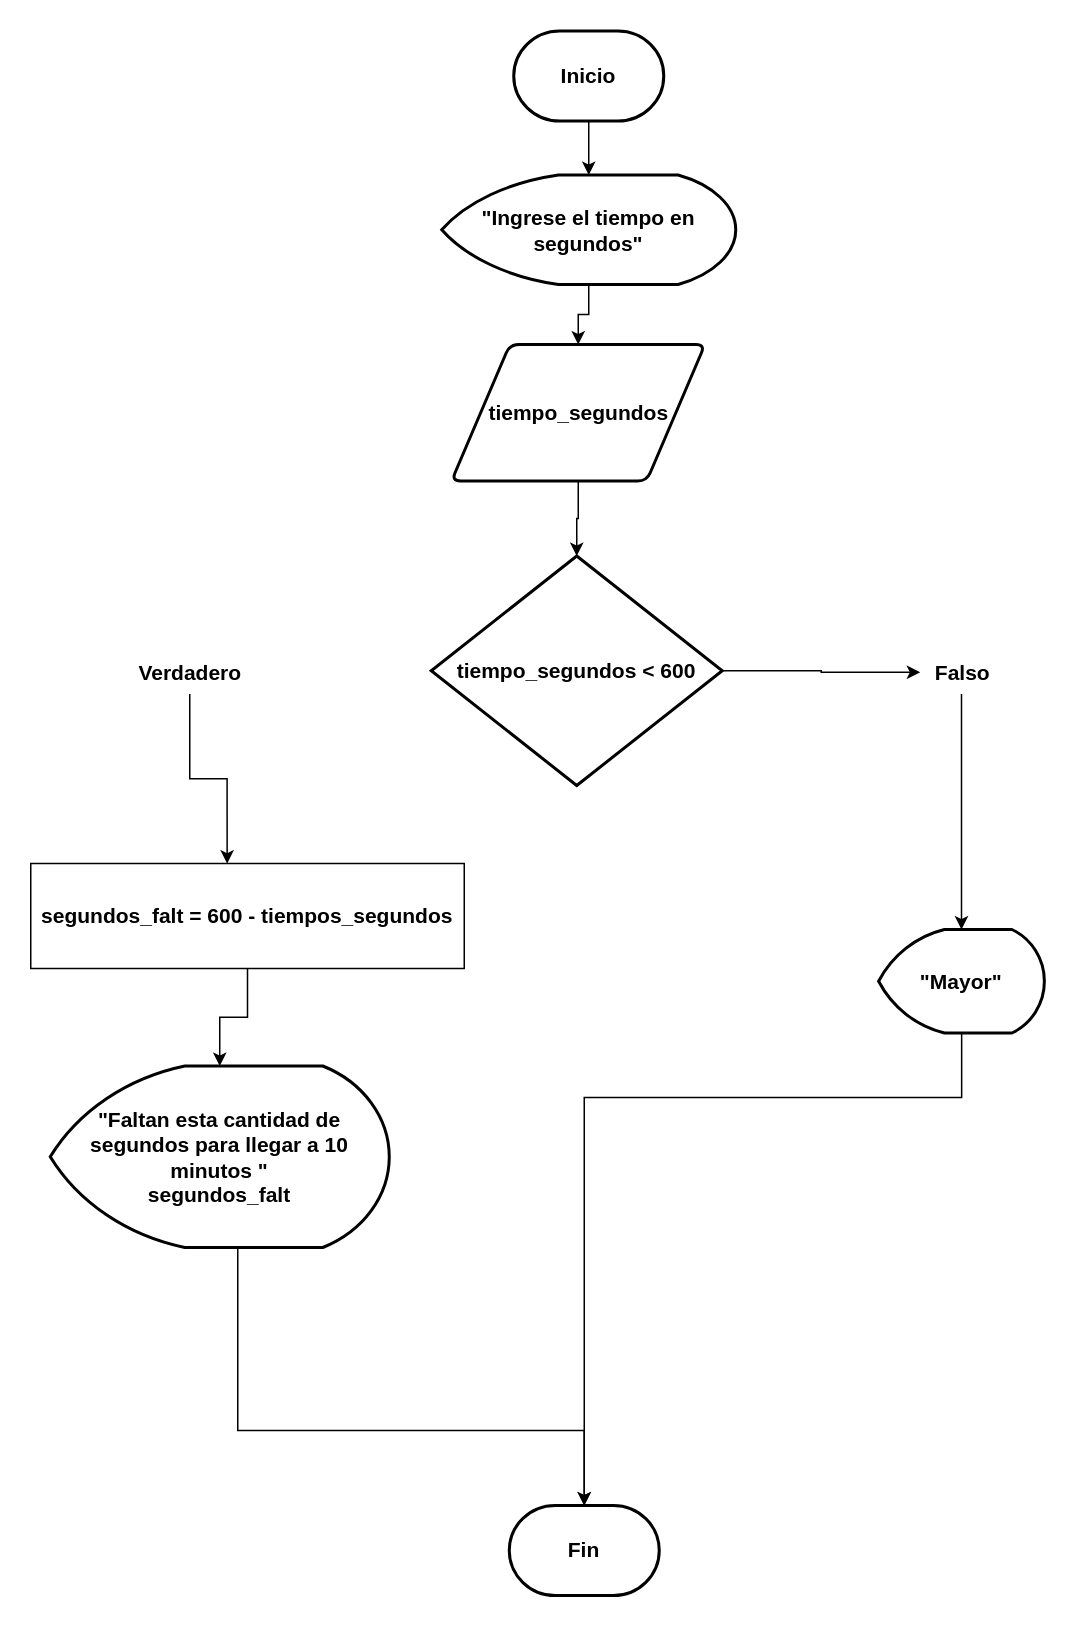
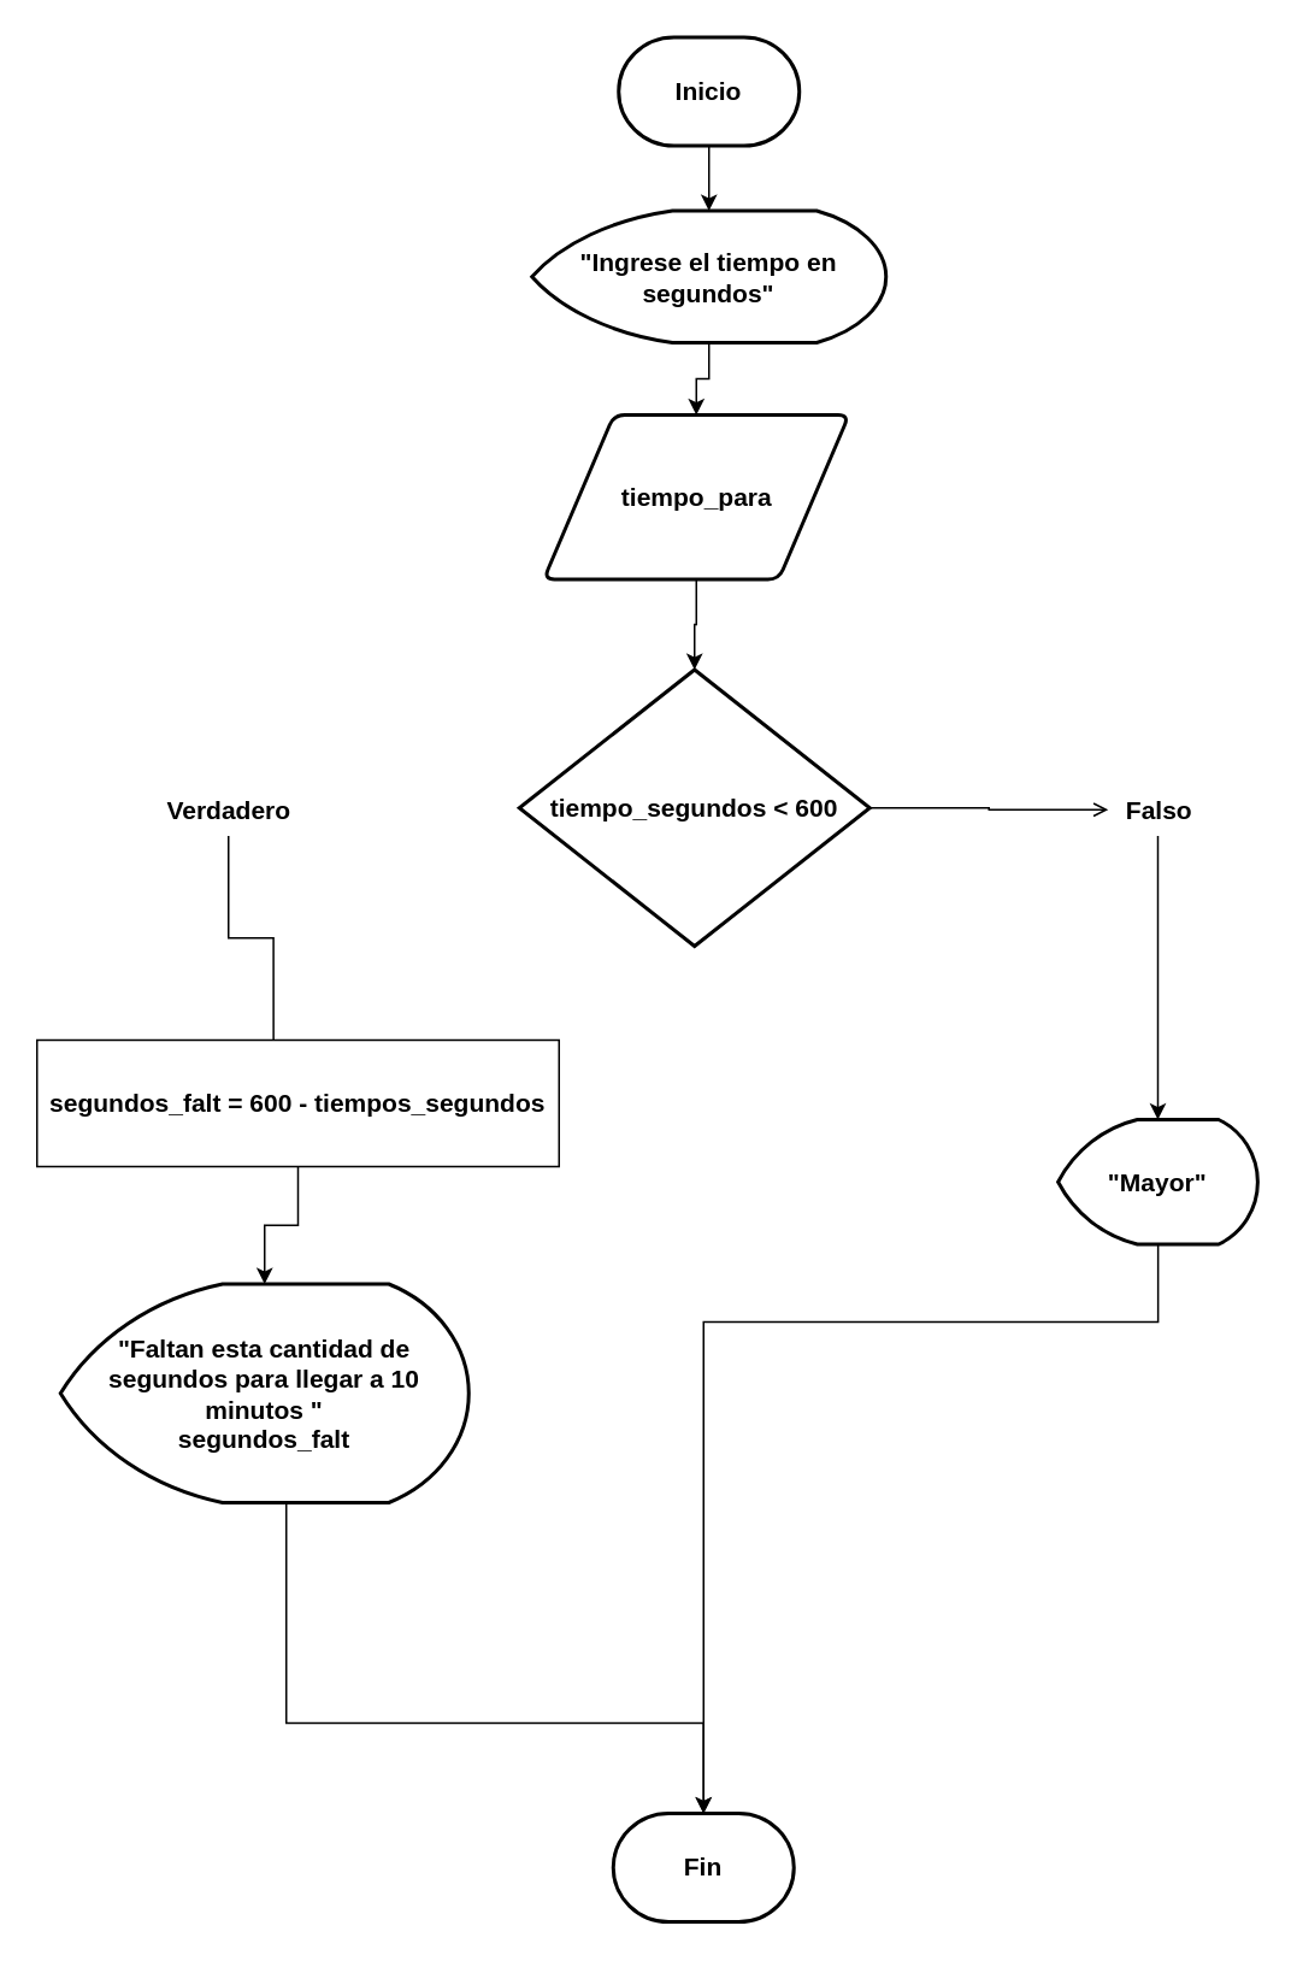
  <mxCell id="0" />
  <mxCell id="1" parent="0" />
  <mxCell id="2" value="" style="edgeStyle=orthogonalEdgeStyle;rounded=0;orthogonalLoop=1;jettySize=auto;html=1;" parent="1" source="3" target="6" edge="1"><mxGeometry relative="1" as="geometry" /></mxCell>
  <mxCell id="3" value="&lt;b&gt;&lt;font style=&quot;font-size: 14px;&quot;&gt;Inicio&lt;/font&gt;&lt;/b&gt;" style="strokeWidth=2;html=1;shape=mxgraph.flowchart.terminator;whiteSpace=wrap;" parent="1" vertex="1"><mxGeometry x="342" y="20" width="100" height="60" as="geometry" /></mxCell>
  <mxCell id="4" value="&lt;b&gt;&lt;font style=&quot;font-size: 14px;&quot;&gt;Fin&lt;/font&gt;&lt;/b&gt;" style="strokeWidth=2;html=1;shape=mxgraph.flowchart.terminator;whiteSpace=wrap;" parent="1" vertex="1"><mxGeometry x="339" y="1003" width="100" height="60" as="geometry" /></mxCell>
  <mxCell id="5" value="" style="edgeStyle=orthogonalEdgeStyle;rounded=0;orthogonalLoop=1;jettySize=auto;html=1;" parent="1" source="6" target="12" edge="1"><mxGeometry relative="1" as="geometry" /></mxCell>
  <mxCell id="6" value="&lt;b&gt;&lt;font style=&quot;font-size: 14px;&quot;&gt;&quot;Ingrese el tiempo en segundos&quot;&lt;/font&gt;&lt;/b&gt;" style="strokeWidth=2;html=1;shape=mxgraph.flowchart.display;whiteSpace=wrap;" parent="1" vertex="1"><mxGeometry x="294" y="116" width="196" height="73" as="geometry" /></mxCell>
  <mxCell id="7" value="&lt;b&gt;&lt;font style=&quot;font-size: 14px;&quot;&gt;&quot;Mayor&quot;&lt;/font&gt;&lt;/b&gt;" style="strokeWidth=2;html=1;shape=mxgraph.flowchart.display;whiteSpace=wrap;" parent="1" vertex="1"><mxGeometry x="585.25" y="619" width="110.5" height="69" as="geometry" /></mxCell>
  <mxCell id="8" value="&lt;b&gt;&lt;font style=&quot;font-size: 14px;&quot;&gt;&quot;Faltan esta cantidad de segundos para llegar a 10 minutos &quot;&lt;/font&gt;&lt;/b&gt;&lt;div&gt;&lt;b&gt;&lt;font style=&quot;font-size: 14px;&quot;&gt;segundos_falt&lt;/font&gt;&lt;/b&gt;&lt;/div&gt;" style="strokeWidth=2;html=1;shape=mxgraph.flowchart.display;whiteSpace=wrap;" parent="1" vertex="1"><mxGeometry x="33" y="710" width="226" height="121" as="geometry" /></mxCell>
- <mxCell id="9" style="edgeStyle=orthogonalEdgeStyle;rounded=0;orthogonalLoop=1;jettySize=auto;html=1;" parent="1" source="10" target="15" edge="1"><mxGeometry relative="1" as="geometry" /></mxCell>
+ <mxCell id="9" style="edgeStyle=orthogonalEdgeStyle;rounded=0;orthogonalLoop=1;jettySize=auto;html=1;endArrow=open;" parent="1" source="10" target="15" edge="1"><mxGeometry relative="1" as="geometry" /></mxCell>
  <mxCell id="10" value="&lt;b&gt;&lt;font style=&quot;font-size: 14px;&quot;&gt;tiempo_segundos &amp;lt; 600&lt;/font&gt;&lt;/b&gt;" style="strokeWidth=2;html=1;shape=mxgraph.flowchart.decision;whiteSpace=wrap;" parent="1" vertex="1"><mxGeometry x="287" y="370" width="194" height="153" as="geometry" /></mxCell>
  <mxCell id="11" value="" style="edgeStyle=orthogonalEdgeStyle;rounded=0;orthogonalLoop=1;jettySize=auto;html=1;" parent="1" source="12" target="10" edge="1"><mxGeometry relative="1" as="geometry" /></mxCell>
- <mxCell id="12" value="&lt;b&gt;&lt;font style=&quot;font-size: 14px;&quot;&gt;tiempo_segundos&lt;/font&gt;&lt;/b&gt;" style="shape=parallelogram;html=1;strokeWidth=2;perimeter=parallelogramPerimeter;whiteSpace=wrap;rounded=1;arcSize=12;size=0.23;" parent="1" vertex="1"><mxGeometry x="300.5" y="229" width="169" height="91" as="geometry" /></mxCell>
+ <mxCell id="12" value="&lt;b&gt;&lt;font style=&quot;font-size: 14px;&quot;&gt;tiempo_para&lt;/font&gt;&lt;/b&gt;" style="shape=parallelogram;html=1;strokeWidth=2;perimeter=parallelogramPerimeter;whiteSpace=wrap;rounded=1;arcSize=12;size=0.23;" parent="1" vertex="1"><mxGeometry x="300.5" y="229" width="169" height="91" as="geometry" /></mxCell>
  <mxCell id="13" value="segundos_falt = 600 - tiempos_segundos" style="rounded=0;whiteSpace=wrap;html=1;fontStyle=1;fontSize=14;" parent="1" vertex="1"><mxGeometry x="20" y="575" width="289" height="70" as="geometry" /></mxCell>
  <mxCell id="14" value="&lt;b&gt;&lt;font style=&quot;font-size: 14px;&quot;&gt;Verdadero&lt;/font&gt;&lt;/b&gt;" style="text;html=1;align=center;verticalAlign=middle;resizable=0;points=[];autosize=1;strokeColor=none;fillColor=none;" parent="1" vertex="1"><mxGeometry x="83" y="433" width="86" height="29" as="geometry" /></mxCell>
  <mxCell id="15" value="&lt;b&gt;&lt;font style=&quot;font-size: 14px;&quot;&gt;Falso&lt;/font&gt;&lt;/b&gt;" style="text;html=1;align=center;verticalAlign=middle;resizable=0;points=[];autosize=1;strokeColor=none;fillColor=none;" parent="1" vertex="1"><mxGeometry x="613" y="433" width="55" height="29" as="geometry" /></mxCell>
- <mxCell id="16" style="edgeStyle=orthogonalEdgeStyle;rounded=0;orthogonalLoop=1;jettySize=auto;html=1;entryX=0.453;entryY=0.002;entryDx=0;entryDy=0;entryPerimeter=0;" parent="1" source="14" target="13" edge="1"><mxGeometry relative="1" as="geometry" /></mxCell>
+ <mxCell id="16" style="edgeStyle=orthogonalEdgeStyle;rounded=0;orthogonalLoop=1;jettySize=auto;html=1;entryX=0.453;entryY=0.002;entryDx=0;entryDy=0;entryPerimeter=0;endArrow=none;" parent="1" source="14" target="13" edge="1"><mxGeometry relative="1" as="geometry" /></mxCell>
  <mxCell id="17" style="edgeStyle=orthogonalEdgeStyle;rounded=0;orthogonalLoop=1;jettySize=auto;html=1;entryX=0.5;entryY=0;entryDx=0;entryDy=0;entryPerimeter=0;" parent="1" source="15" target="7" edge="1"><mxGeometry relative="1" as="geometry" /></mxCell>
  <mxCell id="18" style="edgeStyle=orthogonalEdgeStyle;rounded=0;orthogonalLoop=1;jettySize=auto;html=1;entryX=0.5;entryY=0;entryDx=0;entryDy=0;entryPerimeter=0;" parent="1" source="13" target="8" edge="1"><mxGeometry relative="1" as="geometry" /></mxCell>
  <mxCell id="19" style="edgeStyle=orthogonalEdgeStyle;rounded=0;orthogonalLoop=1;jettySize=auto;html=1;entryX=0.5;entryY=0;entryDx=0;entryDy=0;entryPerimeter=0;" parent="1" source="8" target="4" edge="1"><mxGeometry relative="1" as="geometry"><Array as="points"><mxPoint x="158" y="953" /></Array></mxGeometry></mxCell>
  <mxCell id="20" style="edgeStyle=orthogonalEdgeStyle;rounded=0;orthogonalLoop=1;jettySize=auto;html=1;entryX=0.5;entryY=0;entryDx=0;entryDy=0;entryPerimeter=0;" parent="1" source="7" target="4" edge="1"><mxGeometry relative="1" as="geometry"><Array as="points"><mxPoint x="641" y="731" /><mxPoint x="389" y="731" /></Array></mxGeometry></mxCell>
